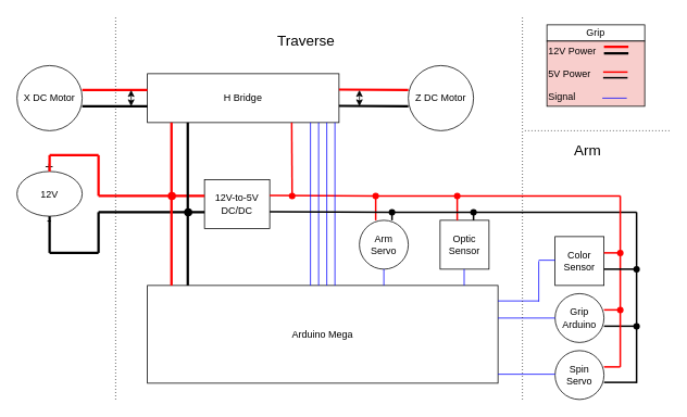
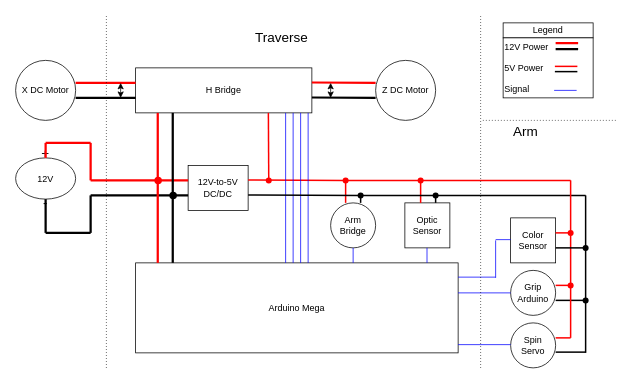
  <mxCell id="0" />
  <mxCell id="1" parent="0" />
  <mxCell id="2" value="Arduino Mega" style="rounded=0;whiteSpace=wrap;html=1;" vertex="1" parent="1"><mxGeometry x="180" y="350" width="430" height="120" as="geometry" /></mxCell>
  <mxCell id="3" value="&lt;font style=&quot;&quot;&gt;&lt;font style=&quot;font-size: 18px;&quot;&gt;+&lt;/font&gt;&lt;br&gt;&lt;br&gt;&lt;span style=&quot;font-size: 12px;&quot;&gt;12V&lt;/span&gt;&lt;br&gt;&lt;br&gt;&lt;font style=&quot;font-size: 18px;&quot;&gt;-&lt;/font&gt;&lt;/font&gt;" style="ellipse;whiteSpace=wrap;html=1;aspect=fixed;" vertex="1" parent="1"><mxGeometry x="20" y="210" width="80" height="55" as="geometry" /></mxCell>
  <mxCell id="4" value="H Bridge" style="rounded=0;whiteSpace=wrap;html=1;" vertex="1" parent="1"><mxGeometry x="180" y="90" width="235" height="60" as="geometry" /></mxCell>
  <mxCell id="5" value="12V-to-5V DC/DC" style="rounded=0;whiteSpace=wrap;html=1;" vertex="1" parent="1"><mxGeometry x="250" y="220" width="80" height="60" as="geometry" /></mxCell>
  <mxCell id="6" value="" style="endArrow=none;html=1;rounded=0;strokeWidth=3;" edge="1" parent="1"><mxGeometry width="50" height="50" relative="1" as="geometry"><mxPoint x="250" y="260" as="sourcePoint" /><mxPoint x="120" y="260" as="targetPoint" /></mxGeometry></mxCell>
  <mxCell id="7" value="" style="endArrow=none;html=1;rounded=0;strokeWidth=3;strokeColor=#ff0000;" edge="1" parent="1"><mxGeometry width="50" height="50" relative="1" as="geometry"><mxPoint x="250" y="240" as="sourcePoint" /><mxPoint x="120" y="240" as="targetPoint" /></mxGeometry></mxCell>
  <mxCell id="8" value="" style="endArrow=none;html=1;rounded=0;strokeWidth=2;strokeColor=#ff0000;" edge="1" parent="1" source="40"><mxGeometry width="50" height="50" relative="1" as="geometry"><mxPoint x="780" y="240" as="sourcePoint" /><mxPoint x="330" y="239.5" as="targetPoint" /></mxGeometry></mxCell>
  <mxCell id="9" value="" style="endArrow=none;html=1;rounded=0;exitDx=0;exitDy=0;strokeWidth=2;exitPerimeter=0;" edge="1" parent="1" source="52"><mxGeometry width="50" height="50" relative="1" as="geometry"><mxPoint x="330" y="259.5" as="sourcePoint" /><mxPoint x="780" y="260" as="targetPoint" /></mxGeometry></mxCell>
  <mxCell id="10" value="X DC Motor" style="ellipse;whiteSpace=wrap;html=1;aspect=fixed;" vertex="1" parent="1"><mxGeometry x="20" y="80" width="80" height="80" as="geometry" /></mxCell>
  <mxCell id="11" value="" style="endArrow=none;html=1;rounded=0;strokeWidth=3;strokeColor=#ff0000;" edge="1" parent="1"><mxGeometry width="50" height="50" relative="1" as="geometry"><mxPoint x="180" y="110" as="sourcePoint" /><mxPoint x="100" y="110" as="targetPoint" /></mxGeometry></mxCell>
  <mxCell id="12" value="" style="endArrow=none;html=1;rounded=0;strokeWidth=3;strokeColor=#000000;" edge="1" parent="1"><mxGeometry width="50" height="50" relative="1" as="geometry"><mxPoint x="180" y="130" as="sourcePoint" /><mxPoint x="100" y="130" as="targetPoint" /></mxGeometry></mxCell>
  <mxCell id="13" value="" style="endArrow=none;html=1;rounded=0;strokeWidth=2;strokeColor=#ff0000;targetPerimeterSpacing=0;" edge="1" parent="1" source="20"><mxGeometry width="50" height="50" relative="1" as="geometry"><mxPoint x="357" y="240" as="sourcePoint" /><mxPoint x="357" y="150" as="targetPoint" /></mxGeometry></mxCell>
  <mxCell id="14" value="" style="endArrow=none;html=1;rounded=0;strokeWidth=3;" edge="1" parent="1"><mxGeometry width="50" height="50" relative="1" as="geometry"><mxPoint x="229.5" y="350" as="sourcePoint" /><mxPoint x="229.5" y="150" as="targetPoint" /></mxGeometry></mxCell>
  <mxCell id="15" value="" style="endArrow=none;dashed=1;html=1;dashPattern=1 3;strokeWidth=1;rounded=0;" edge="1" parent="1"><mxGeometry width="50" height="50" relative="1" as="geometry"><mxPoint x="141" y="490" as="sourcePoint" /><mxPoint x="141" y="20" as="targetPoint" /></mxGeometry></mxCell>
  <mxCell id="16" value="" style="endArrow=none;html=1;rounded=0;strokeWidth=3;strokeColor=#ff0000;" edge="1" parent="1" source="18"><mxGeometry width="50" height="50" relative="1" as="geometry"><mxPoint x="210" y="350" as="sourcePoint" /><mxPoint x="210" y="240" as="targetPoint" /></mxGeometry></mxCell>
  <mxCell id="17" value="" style="endArrow=none;html=1;rounded=0;strokeWidth=3;strokeColor=#ff0000;" edge="1" parent="1"><mxGeometry width="50" height="50" relative="1" as="geometry"><mxPoint x="209.5" y="350" as="sourcePoint" /><mxPoint x="209.5" y="150" as="targetPoint" /></mxGeometry></mxCell>
  <mxCell id="18" value="" style="shape=waypoint;sketch=0;fillStyle=solid;size=6;pointerEvents=1;points=[];fillColor=none;resizable=0;rotatable=0;perimeter=centerPerimeter;snapToPoint=1;strokeColor=#ff0000;strokeWidth=3;" vertex="1" parent="1"><mxGeometry x="200" y="230" width="20" height="20" as="geometry" /></mxCell>
  <mxCell id="19" value="" style="endArrow=none;html=1;rounded=0;strokeWidth=3;strokeColor=#ff0000;targetPerimeterSpacing=0;" edge="1" parent="1" target="20"><mxGeometry width="50" height="50" relative="1" as="geometry"><mxPoint x="357" y="240" as="sourcePoint" /><mxPoint x="357" y="150" as="targetPoint" /></mxGeometry></mxCell>
  <mxCell id="20" value="" style="shape=waypoint;sketch=0;fillStyle=solid;size=6;pointerEvents=1;points=[];fillColor=none;resizable=0;rotatable=0;perimeter=centerPerimeter;snapToPoint=1;strokeColor=#ff0000;strokeWidth=2;" vertex="1" parent="1"><mxGeometry x="347.5" y="230" width="20" height="20" as="geometry" /></mxCell>
  <mxCell id="21" value="" style="shape=waypoint;sketch=0;fillStyle=solid;size=6;pointerEvents=1;points=[];fillColor=none;resizable=0;rotatable=0;perimeter=centerPerimeter;snapToPoint=1;strokeColor=#000000;strokeWidth=3;" vertex="1" parent="1"><mxGeometry x="220" y="250" width="20" height="20" as="geometry" /></mxCell>
  <mxCell id="22" value="" style="endArrow=none;html=1;rounded=0;strokeWidth=3;strokeColor=#ff0000;" edge="1" parent="1"><mxGeometry width="50" height="50" relative="1" as="geometry"><mxPoint x="500" y="110" as="sourcePoint" /><mxPoint x="415" y="109.5" as="targetPoint" /></mxGeometry></mxCell>
  <mxCell id="23" value="" style="endArrow=none;html=1;rounded=0;strokeWidth=3;strokeColor=#000000;" edge="1" parent="1"><mxGeometry width="50" height="50" relative="1" as="geometry"><mxPoint x="500" y="130" as="sourcePoint" /><mxPoint x="415" y="129.5" as="targetPoint" /></mxGeometry></mxCell>
  <mxCell id="24" value="Z DC Motor" style="ellipse;whiteSpace=wrap;html=1;aspect=fixed;" vertex="1" parent="1"><mxGeometry x="500" y="80" width="80" height="80" as="geometry" /></mxCell>
  <mxCell id="25" value="" style="endArrow=none;html=1;rounded=0;strokeWidth=1;strokeColor=#0000ff;" edge="1" parent="1"><mxGeometry width="50" height="50" relative="1" as="geometry"><mxPoint x="380" y="350" as="sourcePoint" /><mxPoint x="380" y="150" as="targetPoint" /></mxGeometry></mxCell>
  <mxCell id="26" value="" style="endArrow=none;html=1;rounded=0;strokeWidth=1;strokeColor=#0000ff;" edge="1" parent="1"><mxGeometry width="50" height="50" relative="1" as="geometry"><mxPoint x="390" y="350" as="sourcePoint" /><mxPoint x="390" y="150" as="targetPoint" /></mxGeometry></mxCell>
  <mxCell id="27" value="" style="endArrow=none;html=1;rounded=0;strokeWidth=1;strokeColor=#0000ff;" edge="1" parent="1"><mxGeometry width="50" height="50" relative="1" as="geometry"><mxPoint x="400" y="350" as="sourcePoint" /><mxPoint x="400" y="150" as="targetPoint" /></mxGeometry></mxCell>
  <mxCell id="28" value="" style="endArrow=none;html=1;rounded=0;strokeWidth=1;strokeColor=#0000ff;" edge="1" parent="1"><mxGeometry width="50" height="50" relative="1" as="geometry"><mxPoint x="410" y="350" as="sourcePoint" /><mxPoint x="410" y="150" as="targetPoint" /></mxGeometry></mxCell>
  <mxCell id="29" value="" style="endArrow=classic;startArrow=classic;html=1;rounded=0;" edge="1" parent="1"><mxGeometry width="50" height="50" relative="1" as="geometry"><mxPoint x="440" y="130" as="sourcePoint" /><mxPoint x="440" y="110" as="targetPoint" /></mxGeometry></mxCell>
  <mxCell id="30" value="" style="endArrow=classic;startArrow=classic;html=1;rounded=0;" edge="1" parent="1"><mxGeometry width="50" height="50" relative="1" as="geometry"><mxPoint x="160" y="130" as="sourcePoint" /><mxPoint x="160" y="110" as="targetPoint" /></mxGeometry></mxCell>
  <mxCell id="31" value="" style="endArrow=none;html=1;rounded=0;strokeWidth=3;strokeColor=#ff0000;entryX=0.5;entryY=0;entryDx=0;entryDy=0;" edge="1" parent="1" target="3"><mxGeometry width="50" height="50" relative="1" as="geometry"><mxPoint x="60" y="190" as="sourcePoint" /><mxPoint x="130" y="250" as="targetPoint" /></mxGeometry></mxCell>
  <mxCell id="32" value="" style="endArrow=none;html=1;rounded=0;strokeWidth=3;strokeColor=#ff0000;" edge="1" parent="1"><mxGeometry width="50" height="50" relative="1" as="geometry"><mxPoint x="60" y="190" as="sourcePoint" /><mxPoint x="120" y="190" as="targetPoint" /></mxGeometry></mxCell>
  <mxCell id="33" value="" style="endArrow=none;html=1;rounded=0;strokeWidth=3;strokeColor=#ff0000;" edge="1" parent="1"><mxGeometry width="50" height="50" relative="1" as="geometry"><mxPoint x="120" y="190" as="sourcePoint" /><mxPoint x="120" y="240" as="targetPoint" /></mxGeometry></mxCell>
  <mxCell id="34" value="" style="endArrow=none;html=1;rounded=0;strokeWidth=3;strokeColor=#000000;exitX=0.5;exitY=1;exitDx=0;exitDy=0;" edge="1" parent="1" source="3"><mxGeometry width="50" height="50" relative="1" as="geometry"><mxPoint x="70" y="200" as="sourcePoint" /><mxPoint x="60" y="310" as="targetPoint" /></mxGeometry></mxCell>
  <mxCell id="35" value="" style="endArrow=none;html=1;rounded=0;strokeWidth=3;strokeColor=#000000;" edge="1" parent="1"><mxGeometry width="50" height="50" relative="1" as="geometry"><mxPoint x="60" y="310" as="sourcePoint" /><mxPoint x="120" y="310" as="targetPoint" /></mxGeometry></mxCell>
  <mxCell id="36" value="" style="endArrow=none;html=1;rounded=0;strokeWidth=3;strokeColor=#000000;" edge="1" parent="1"><mxGeometry width="50" height="50" relative="1" as="geometry"><mxPoint x="120" y="260" as="sourcePoint" /><mxPoint x="120" y="310" as="targetPoint" /></mxGeometry></mxCell>
- <mxCell id="37" value="Arm&lt;br&gt;Servo" style="ellipse;whiteSpace=wrap;html=1;aspect=fixed;" vertex="1" parent="1"><mxGeometry x="440" y="270" width="60" height="60" as="geometry" /></mxCell>
+ <mxCell id="37" value="Arm&lt;br&gt;Bridge" style="ellipse;whiteSpace=wrap;html=1;aspect=fixed;" vertex="1" parent="1"><mxGeometry x="440" y="270" width="60" height="60" as="geometry" /></mxCell>
  <mxCell id="38" value="Optic Sensor" style="whiteSpace=wrap;html=1;aspect=fixed;" vertex="1" parent="1"><mxGeometry x="539" y="270" width="60" height="60" as="geometry" /></mxCell>
  <mxCell id="39" value="" style="endArrow=none;html=1;rounded=0;strokeWidth=2;strokeColor=#ff0000;" edge="1" parent="1" target="40"><mxGeometry width="50" height="50" relative="1" as="geometry"><mxPoint x="760" y="240" as="sourcePoint" /><mxPoint x="330" y="239.5" as="targetPoint" /></mxGeometry></mxCell>
  <mxCell id="40" value="" style="shape=waypoint;sketch=0;fillStyle=solid;size=6;pointerEvents=1;points=[];fillColor=none;resizable=0;rotatable=0;perimeter=centerPerimeter;snapToPoint=1;strokeColor=#ff0000;strokeWidth=2;" vertex="1" parent="1"><mxGeometry x="450" y="230" width="20" height="20" as="geometry" /></mxCell>
  <mxCell id="41" value="" style="endArrow=none;html=1;rounded=0;strokeWidth=2;strokeColor=#ff0000;targetPerimeterSpacing=0;entryX=0.6;entryY=0.6;entryDx=0;entryDy=0;entryPerimeter=0;" edge="1" parent="1" target="40"><mxGeometry width="50" height="50" relative="1" as="geometry"><mxPoint x="460" y="270" as="sourcePoint" /><mxPoint x="367" y="160" as="targetPoint" /></mxGeometry></mxCell>
  <mxCell id="42" value="" style="endArrow=none;html=1;rounded=0;strokeWidth=2;strokeColor=#000000;targetPerimeterSpacing=0;" edge="1" parent="1" source="50"><mxGeometry width="50" height="50" relative="1" as="geometry"><mxPoint x="480" y="270" as="sourcePoint" /><mxPoint x="480" y="260" as="targetPoint" /></mxGeometry></mxCell>
  <mxCell id="43" value="" style="endArrow=none;html=1;rounded=0;strokeWidth=2;strokeColor=#000000;targetPerimeterSpacing=0;" edge="1" parent="1" target="50"><mxGeometry width="50" height="50" relative="1" as="geometry"><mxPoint x="480" y="270" as="sourcePoint" /><mxPoint x="480" y="260" as="targetPoint" /></mxGeometry></mxCell>
  <mxCell id="44" value="" style="endArrow=none;html=1;rounded=0;strokeWidth=2;strokeColor=#ff0000;targetPerimeterSpacing=0;entryX=0.6;entryY=0.6;entryDx=0;entryDy=0;entryPerimeter=0;" edge="1" parent="1" source="46"><mxGeometry width="50" height="50" relative="1" as="geometry"><mxPoint x="560" y="270" as="sourcePoint" /><mxPoint x="560" y="240" as="targetPoint" /></mxGeometry></mxCell>
  <mxCell id="45" value="" style="endArrow=none;html=1;rounded=0;strokeWidth=2;strokeColor=#ff0000;targetPerimeterSpacing=0;entryDx=0;entryDy=0;entryPerimeter=0;" edge="1" parent="1" target="46"><mxGeometry width="50" height="50" relative="1" as="geometry"><mxPoint x="560" y="270" as="sourcePoint" /><mxPoint x="560" y="240" as="targetPoint" /></mxGeometry></mxCell>
  <mxCell id="46" value="" style="shape=waypoint;sketch=0;fillStyle=solid;size=6;pointerEvents=1;points=[];fillColor=none;resizable=0;rotatable=0;perimeter=centerPerimeter;snapToPoint=1;strokeColor=#ff0000;strokeWidth=2;" vertex="1" parent="1"><mxGeometry x="550" y="230" width="20" height="20" as="geometry" /></mxCell>
  <mxCell id="47" value="" style="endArrow=none;html=1;rounded=0;exitDx=0;exitDy=0;strokeWidth=2;exitPerimeter=0;" edge="1" parent="1" source="50" target="52"><mxGeometry width="50" height="50" relative="1" as="geometry"><mxPoint x="330" y="259.5" as="sourcePoint" /><mxPoint x="800" y="260" as="targetPoint" /></mxGeometry></mxCell>
  <mxCell id="48" value="" style="endArrow=none;html=1;rounded=0;strokeWidth=2;strokeColor=#000000;targetPerimeterSpacing=0;" edge="1" parent="1" source="52"><mxGeometry width="50" height="50" relative="1" as="geometry"><mxPoint x="580" y="270" as="sourcePoint" /><mxPoint x="580" y="260" as="targetPoint" /></mxGeometry></mxCell>
  <mxCell id="49" value="" style="endArrow=none;html=1;rounded=0;exitX=0.008;exitY=0.65;exitDx=0;exitDy=0;strokeWidth=2;exitPerimeter=0;" edge="1" parent="1" target="50"><mxGeometry width="50" height="50" relative="1" as="geometry"><mxPoint x="330" y="259.5" as="sourcePoint" /><mxPoint x="580" y="260" as="targetPoint" /></mxGeometry></mxCell>
  <mxCell id="50" value="" style="shape=waypoint;sketch=0;fillStyle=solid;size=6;pointerEvents=1;points=[];fillColor=none;resizable=0;rotatable=0;perimeter=centerPerimeter;snapToPoint=1;strokeColor=#000000;strokeWidth=2;" vertex="1" parent="1"><mxGeometry x="470" y="250" width="20" height="20" as="geometry" /></mxCell>
  <mxCell id="51" value="" style="endArrow=none;html=1;rounded=0;strokeWidth=2;strokeColor=#000000;targetPerimeterSpacing=0;" edge="1" parent="1" target="52"><mxGeometry width="50" height="50" relative="1" as="geometry"><mxPoint x="580" y="270" as="sourcePoint" /><mxPoint x="580" y="260" as="targetPoint" /></mxGeometry></mxCell>
  <mxCell id="52" value="" style="shape=waypoint;sketch=0;fillStyle=solid;size=6;pointerEvents=1;points=[];fillColor=none;resizable=0;rotatable=0;perimeter=centerPerimeter;snapToPoint=1;strokeColor=#000000;strokeWidth=2;" vertex="1" parent="1"><mxGeometry x="570" y="250" width="20" height="20" as="geometry" /></mxCell>
  <mxCell id="53" value="" style="endArrow=none;html=1;rounded=0;strokeWidth=1;strokeColor=#0000ff;" edge="1" parent="1"><mxGeometry width="50" height="50" relative="1" as="geometry"><mxPoint x="470" y="350" as="sourcePoint" /><mxPoint x="470" y="330" as="targetPoint" /></mxGeometry></mxCell>
  <mxCell id="54" value="" style="endArrow=none;html=1;rounded=0;strokeWidth=1;strokeColor=#0000ff;" edge="1" parent="1"><mxGeometry width="50" height="50" relative="1" as="geometry"><mxPoint x="568.5" y="350" as="sourcePoint" /><mxPoint x="568.5" y="330" as="targetPoint" /></mxGeometry></mxCell>
  <mxCell id="55" value="Spin Servo" style="ellipse;whiteSpace=wrap;html=1;aspect=fixed;" vertex="1" parent="1"><mxGeometry x="680" y="430" width="60" height="60" as="geometry" /></mxCell>
  <mxCell id="56" value="Grip&lt;br&gt;Arduino" style="ellipse;whiteSpace=wrap;html=1;aspect=fixed;" vertex="1" parent="1"><mxGeometry x="680" y="360" width="60" height="60" as="geometry" /></mxCell>
  <mxCell id="57" value="Color Sensor" style="whiteSpace=wrap;html=1;aspect=fixed;" vertex="1" parent="1"><mxGeometry x="680" y="290" width="60" height="60" as="geometry" /></mxCell>
  <mxCell id="58" value="" style="endArrow=none;html=1;rounded=0;strokeWidth=2;" edge="1" parent="1" source="73"><mxGeometry width="50" height="50" relative="1" as="geometry"><mxPoint x="780" y="490" as="sourcePoint" /><mxPoint x="780" y="260" as="targetPoint" /></mxGeometry></mxCell>
  <mxCell id="59" value="" style="endArrow=none;html=1;rounded=0;strokeWidth=2;" edge="1" parent="1" source="71"><mxGeometry width="50" height="50" relative="1" as="geometry"><mxPoint x="740" y="330" as="sourcePoint" /><mxPoint x="780" y="330" as="targetPoint" /></mxGeometry></mxCell>
  <mxCell id="60" value="" style="endArrow=none;html=1;rounded=0;strokeWidth=2;" edge="1" parent="1"><mxGeometry width="50" height="50" relative="1" as="geometry"><mxPoint x="740" y="400" as="sourcePoint" /><mxPoint x="780" y="400" as="targetPoint" /></mxGeometry></mxCell>
  <mxCell id="61" value="" style="endArrow=none;html=1;rounded=0;strokeWidth=2;" edge="1" parent="1"><mxGeometry width="50" height="50" relative="1" as="geometry"><mxPoint x="740" y="469" as="sourcePoint" /><mxPoint x="780" y="469" as="targetPoint" /></mxGeometry></mxCell>
  <mxCell id="62" value="" style="endArrow=none;html=1;rounded=0;strokeWidth=2;strokeColor=#ff0000;" edge="1" parent="1" source="66"><mxGeometry width="50" height="50" relative="1" as="geometry"><mxPoint x="760" y="310" as="sourcePoint" /><mxPoint x="740" y="310" as="targetPoint" /></mxGeometry></mxCell>
  <mxCell id="63" value="" style="endArrow=none;html=1;rounded=0;strokeWidth=2;strokeColor=#ff0000;" edge="1" parent="1"><mxGeometry width="50" height="50" relative="1" as="geometry"><mxPoint x="760" y="380" as="sourcePoint" /><mxPoint x="740" y="380" as="targetPoint" /></mxGeometry></mxCell>
  <mxCell id="64" value="" style="endArrow=none;html=1;rounded=0;strokeWidth=2;strokeColor=#ff0000;" edge="1" parent="1"><mxGeometry width="50" height="50" relative="1" as="geometry"><mxPoint x="760" y="450" as="sourcePoint" /><mxPoint x="740" y="450" as="targetPoint" /></mxGeometry></mxCell>
  <mxCell id="65" value="" style="endArrow=none;html=1;rounded=0;strokeWidth=2;strokeColor=#ff0000;" edge="1" parent="1" target="66"><mxGeometry width="50" height="50" relative="1" as="geometry"><mxPoint x="760" y="310" as="sourcePoint" /><mxPoint x="740" y="310" as="targetPoint" /></mxGeometry></mxCell>
  <mxCell id="66" value="" style="shape=waypoint;sketch=0;fillStyle=solid;size=6;pointerEvents=1;points=[];fillColor=none;resizable=0;rotatable=0;perimeter=centerPerimeter;snapToPoint=1;strokeColor=#ff0000;strokeWidth=2;" vertex="1" parent="1"><mxGeometry x="750" y="300" width="20" height="20" as="geometry" /></mxCell>
  <mxCell id="67" value="" style="endArrow=none;html=1;rounded=0;strokeWidth=2;strokeColor=#ff0000;" edge="1" parent="1" target="68"><mxGeometry width="50" height="50" relative="1" as="geometry"><mxPoint x="760" y="240" as="sourcePoint" /><mxPoint x="760" y="490" as="targetPoint" /></mxGeometry></mxCell>
  <mxCell id="68" value="" style="shape=waypoint;sketch=0;fillStyle=solid;size=6;pointerEvents=1;points=[];fillColor=none;resizable=0;rotatable=0;perimeter=centerPerimeter;snapToPoint=1;strokeColor=#ff0000;strokeWidth=2;" vertex="1" parent="1"><mxGeometry x="750" y="370" width="20" height="20" as="geometry" /></mxCell>
  <mxCell id="69" value="" style="endArrow=none;html=1;rounded=0;strokeWidth=2;strokeColor=#ff0000;" edge="1" parent="1" source="68"><mxGeometry width="50" height="50" relative="1" as="geometry"><mxPoint x="760" y="380" as="sourcePoint" /><mxPoint x="760" y="450" as="targetPoint" /></mxGeometry></mxCell>
  <mxCell id="70" value="" style="endArrow=none;html=1;rounded=0;strokeWidth=2;" edge="1" parent="1" target="71"><mxGeometry width="50" height="50" relative="1" as="geometry"><mxPoint x="740" y="330" as="sourcePoint" /><mxPoint x="780" y="330" as="targetPoint" /></mxGeometry></mxCell>
  <mxCell id="71" value="" style="shape=waypoint;sketch=0;fillStyle=solid;size=6;pointerEvents=1;points=[];fillColor=none;resizable=0;rotatable=0;perimeter=centerPerimeter;snapToPoint=1;strokeColor=#000000;strokeWidth=2;" vertex="1" parent="1"><mxGeometry x="770" y="320" width="20" height="20" as="geometry" /></mxCell>
  <mxCell id="72" value="" style="endArrow=none;html=1;rounded=0;strokeWidth=2;" edge="1" parent="1" target="73"><mxGeometry width="50" height="50" relative="1" as="geometry"><mxPoint x="780" y="470" as="sourcePoint" /><mxPoint x="780" y="260" as="targetPoint" /></mxGeometry></mxCell>
  <mxCell id="73" value="" style="shape=waypoint;sketch=0;fillStyle=solid;size=6;pointerEvents=1;points=[];fillColor=none;resizable=0;rotatable=0;perimeter=centerPerimeter;snapToPoint=1;strokeColor=#000000;strokeWidth=2;" vertex="1" parent="1"><mxGeometry x="770" y="390" width="20" height="20" as="geometry" /></mxCell>
  <mxCell id="74" value="" style="endArrow=none;html=1;rounded=0;strokeWidth=1;strokeColor=#0000ff;" edge="1" parent="1"><mxGeometry width="50" height="50" relative="1" as="geometry"><mxPoint x="610" y="369" as="sourcePoint" /><mxPoint x="660" y="369" as="targetPoint" /></mxGeometry></mxCell>
  <mxCell id="75" value="" style="endArrow=none;html=1;rounded=0;strokeWidth=1;strokeColor=#0000ff;" edge="1" parent="1"><mxGeometry width="50" height="50" relative="1" as="geometry"><mxPoint x="610" y="390" as="sourcePoint" /><mxPoint x="680" y="390" as="targetPoint" /></mxGeometry></mxCell>
  <mxCell id="76" value="" style="endArrow=none;html=1;rounded=0;strokeWidth=1;strokeColor=#0000ff;" edge="1" parent="1"><mxGeometry width="50" height="50" relative="1" as="geometry"><mxPoint x="610" y="459" as="sourcePoint" /><mxPoint x="680" y="459" as="targetPoint" /></mxGeometry></mxCell>
  <mxCell id="77" value="" style="endArrow=none;html=1;rounded=0;strokeWidth=1;strokeColor=#0000ff;" edge="1" parent="1"><mxGeometry width="50" height="50" relative="1" as="geometry"><mxPoint x="660" y="319" as="sourcePoint" /><mxPoint x="680" y="319" as="targetPoint" /></mxGeometry></mxCell>
  <mxCell id="78" value="" style="endArrow=none;html=1;rounded=0;strokeWidth=1;strokeColor=#0000ff;" edge="1" parent="1"><mxGeometry width="50" height="50" relative="1" as="geometry"><mxPoint x="660" y="370" as="sourcePoint" /><mxPoint x="660" y="320" as="targetPoint" /></mxGeometry></mxCell>
- <mxCell id="79" value="Grip" style="rounded=0;whiteSpace=wrap;html=1;" vertex="1" parent="1"><mxGeometry x="670" y="30" width="120" height="20" as="geometry" /></mxCell>
- <mxCell id="80" value="12V Power&lt;br&gt;&lt;br&gt;5V Power&lt;br&gt;&lt;br&gt;Signal" style="rounded=0;whiteSpace=wrap;html=1;align=left;fillColor=#f8cecc;" vertex="1" parent="1"><mxGeometry x="670" y="50" width="120" height="80" as="geometry" /></mxCell>
+ <mxCell id="79" value="Legend" style="rounded=0;whiteSpace=wrap;html=1;" vertex="1" parent="1"><mxGeometry x="670" y="30" width="120" height="20" as="geometry" /></mxCell>
+ <mxCell id="80" value="12V Power&lt;br&gt;&lt;br&gt;5V Power&lt;br&gt;&lt;br&gt;Signal" style="rounded=0;whiteSpace=wrap;html=1;align=left;" vertex="1" parent="1"><mxGeometry x="670" y="50" width="120" height="80" as="geometry" /></mxCell>
  <mxCell id="81" value="" style="endArrow=none;html=1;rounded=0;strokeWidth=3;strokeColor=#000000;" edge="1" parent="1"><mxGeometry width="50" height="50" relative="1" as="geometry"><mxPoint x="770" y="65" as="sourcePoint" /><mxPoint x="740" y="65" as="targetPoint" /></mxGeometry></mxCell>
  <mxCell id="82" value="" style="endArrow=none;html=1;rounded=0;strokeWidth=3;strokeColor=#ff0000;" edge="1" parent="1"><mxGeometry width="50" height="50" relative="1" as="geometry"><mxPoint x="770" y="57" as="sourcePoint" /><mxPoint x="740" y="57" as="targetPoint" /></mxGeometry></mxCell>
  <mxCell id="83" value="" style="endArrow=none;html=1;rounded=0;strokeWidth=2;strokeColor=#000000;" edge="1" parent="1"><mxGeometry width="50" height="50" relative="1" as="geometry"><mxPoint x="769" y="95" as="sourcePoint" /><mxPoint x="739" y="95" as="targetPoint" /></mxGeometry></mxCell>
  <mxCell id="84" value="" style="endArrow=none;html=1;rounded=0;strokeWidth=2;strokeColor=#ff0000;" edge="1" parent="1"><mxGeometry width="50" height="50" relative="1" as="geometry"><mxPoint x="769" y="88" as="sourcePoint" /><mxPoint x="739" y="88" as="targetPoint" /></mxGeometry></mxCell>
  <mxCell id="85" value="" style="endArrow=none;html=1;rounded=0;strokeWidth=1;strokeColor=#0000ff;" edge="1" parent="1"><mxGeometry width="50" height="50" relative="1" as="geometry"><mxPoint x="768" y="120" as="sourcePoint" /><mxPoint x="738" y="120" as="targetPoint" /></mxGeometry></mxCell>
  <mxCell id="86" value="&lt;span style=&quot;font-size: 18px;&quot;&gt;Traverse&lt;/span&gt;" style="text;html=1;strokeColor=none;fillColor=none;align=center;verticalAlign=middle;whiteSpace=wrap;rounded=0;" vertex="1" parent="1"><mxGeometry x="325" y="35" width="100" height="30" as="geometry" /></mxCell>
- <mxCell id="87" value="&lt;font style=&quot;font-size: 18px;&quot;&gt;Arm&lt;/font&gt;" style="text;html=1;strokeColor=none;fillColor=none;align=center;verticalAlign=middle;whiteSpace=wrap;rounded=0;" vertex="1" parent="1"><mxGeometry x="670" y="170" width="100" height="30" as="geometry" /></mxCell>
+ <mxCell id="87" value="&lt;font style=&quot;font-size: 18px;&quot;&gt;Arm&lt;/font&gt;" style="text;html=1;strokeColor=none;fillColor=none;align=center;verticalAlign=middle;whiteSpace=wrap;rounded=0;" vertex="1" parent="1"><mxGeometry x="650" y="160" width="100" height="30" as="geometry" /></mxCell>
  <mxCell id="88" value="" style="endArrow=none;dashed=1;html=1;dashPattern=1 3;strokeWidth=1;rounded=0;" edge="1" parent="1"><mxGeometry width="50" height="50" relative="1" as="geometry"><mxPoint x="640" y="490" as="sourcePoint" /><mxPoint x="640" y="20" as="targetPoint" /></mxGeometry></mxCell>
  <mxCell id="89" value="" style="endArrow=none;dashed=1;html=1;dashPattern=1 3;strokeWidth=1;rounded=0;" edge="1" parent="1"><mxGeometry width="50" height="50" relative="1" as="geometry"><mxPoint x="820" y="160" as="sourcePoint" /><mxPoint x="640" y="160" as="targetPoint" /></mxGeometry></mxCell>
